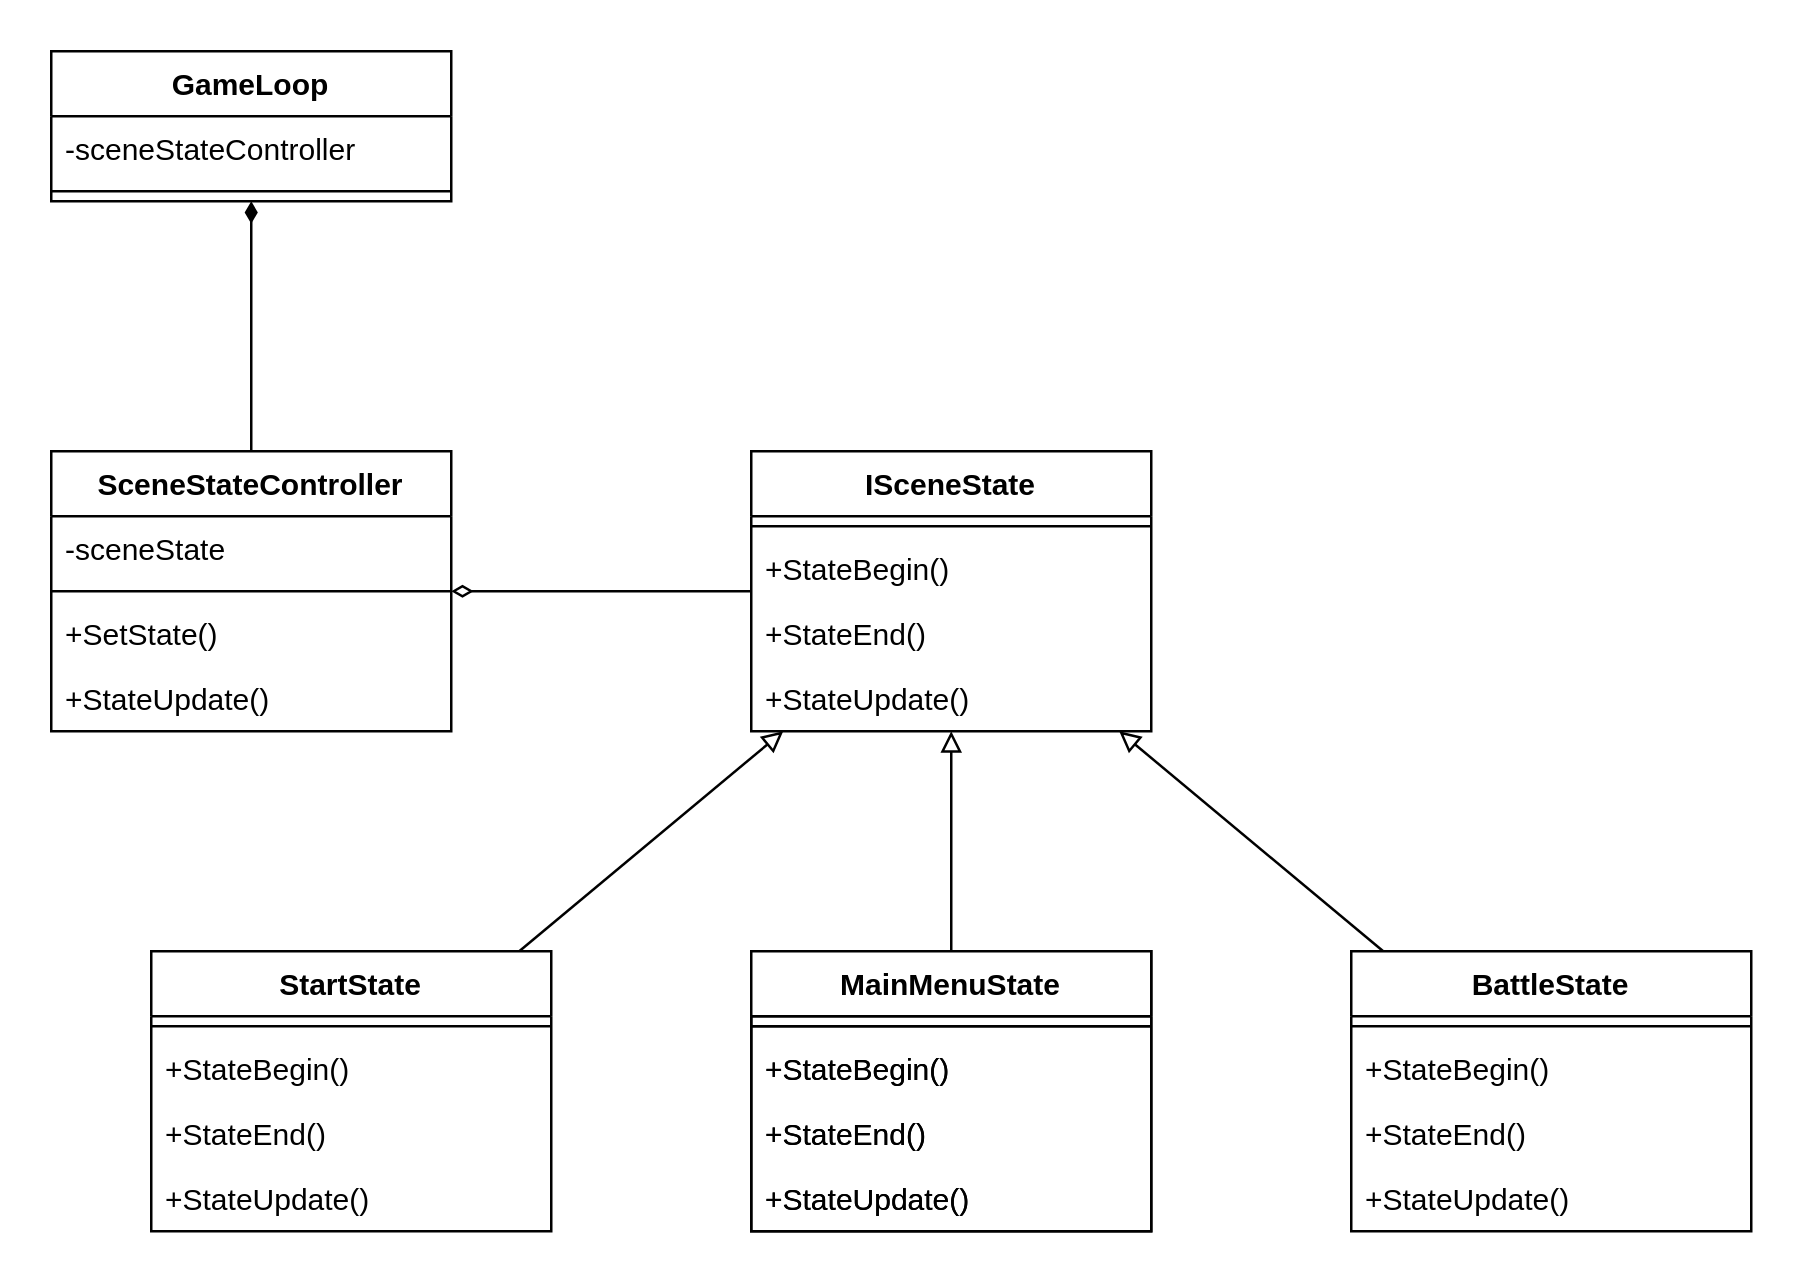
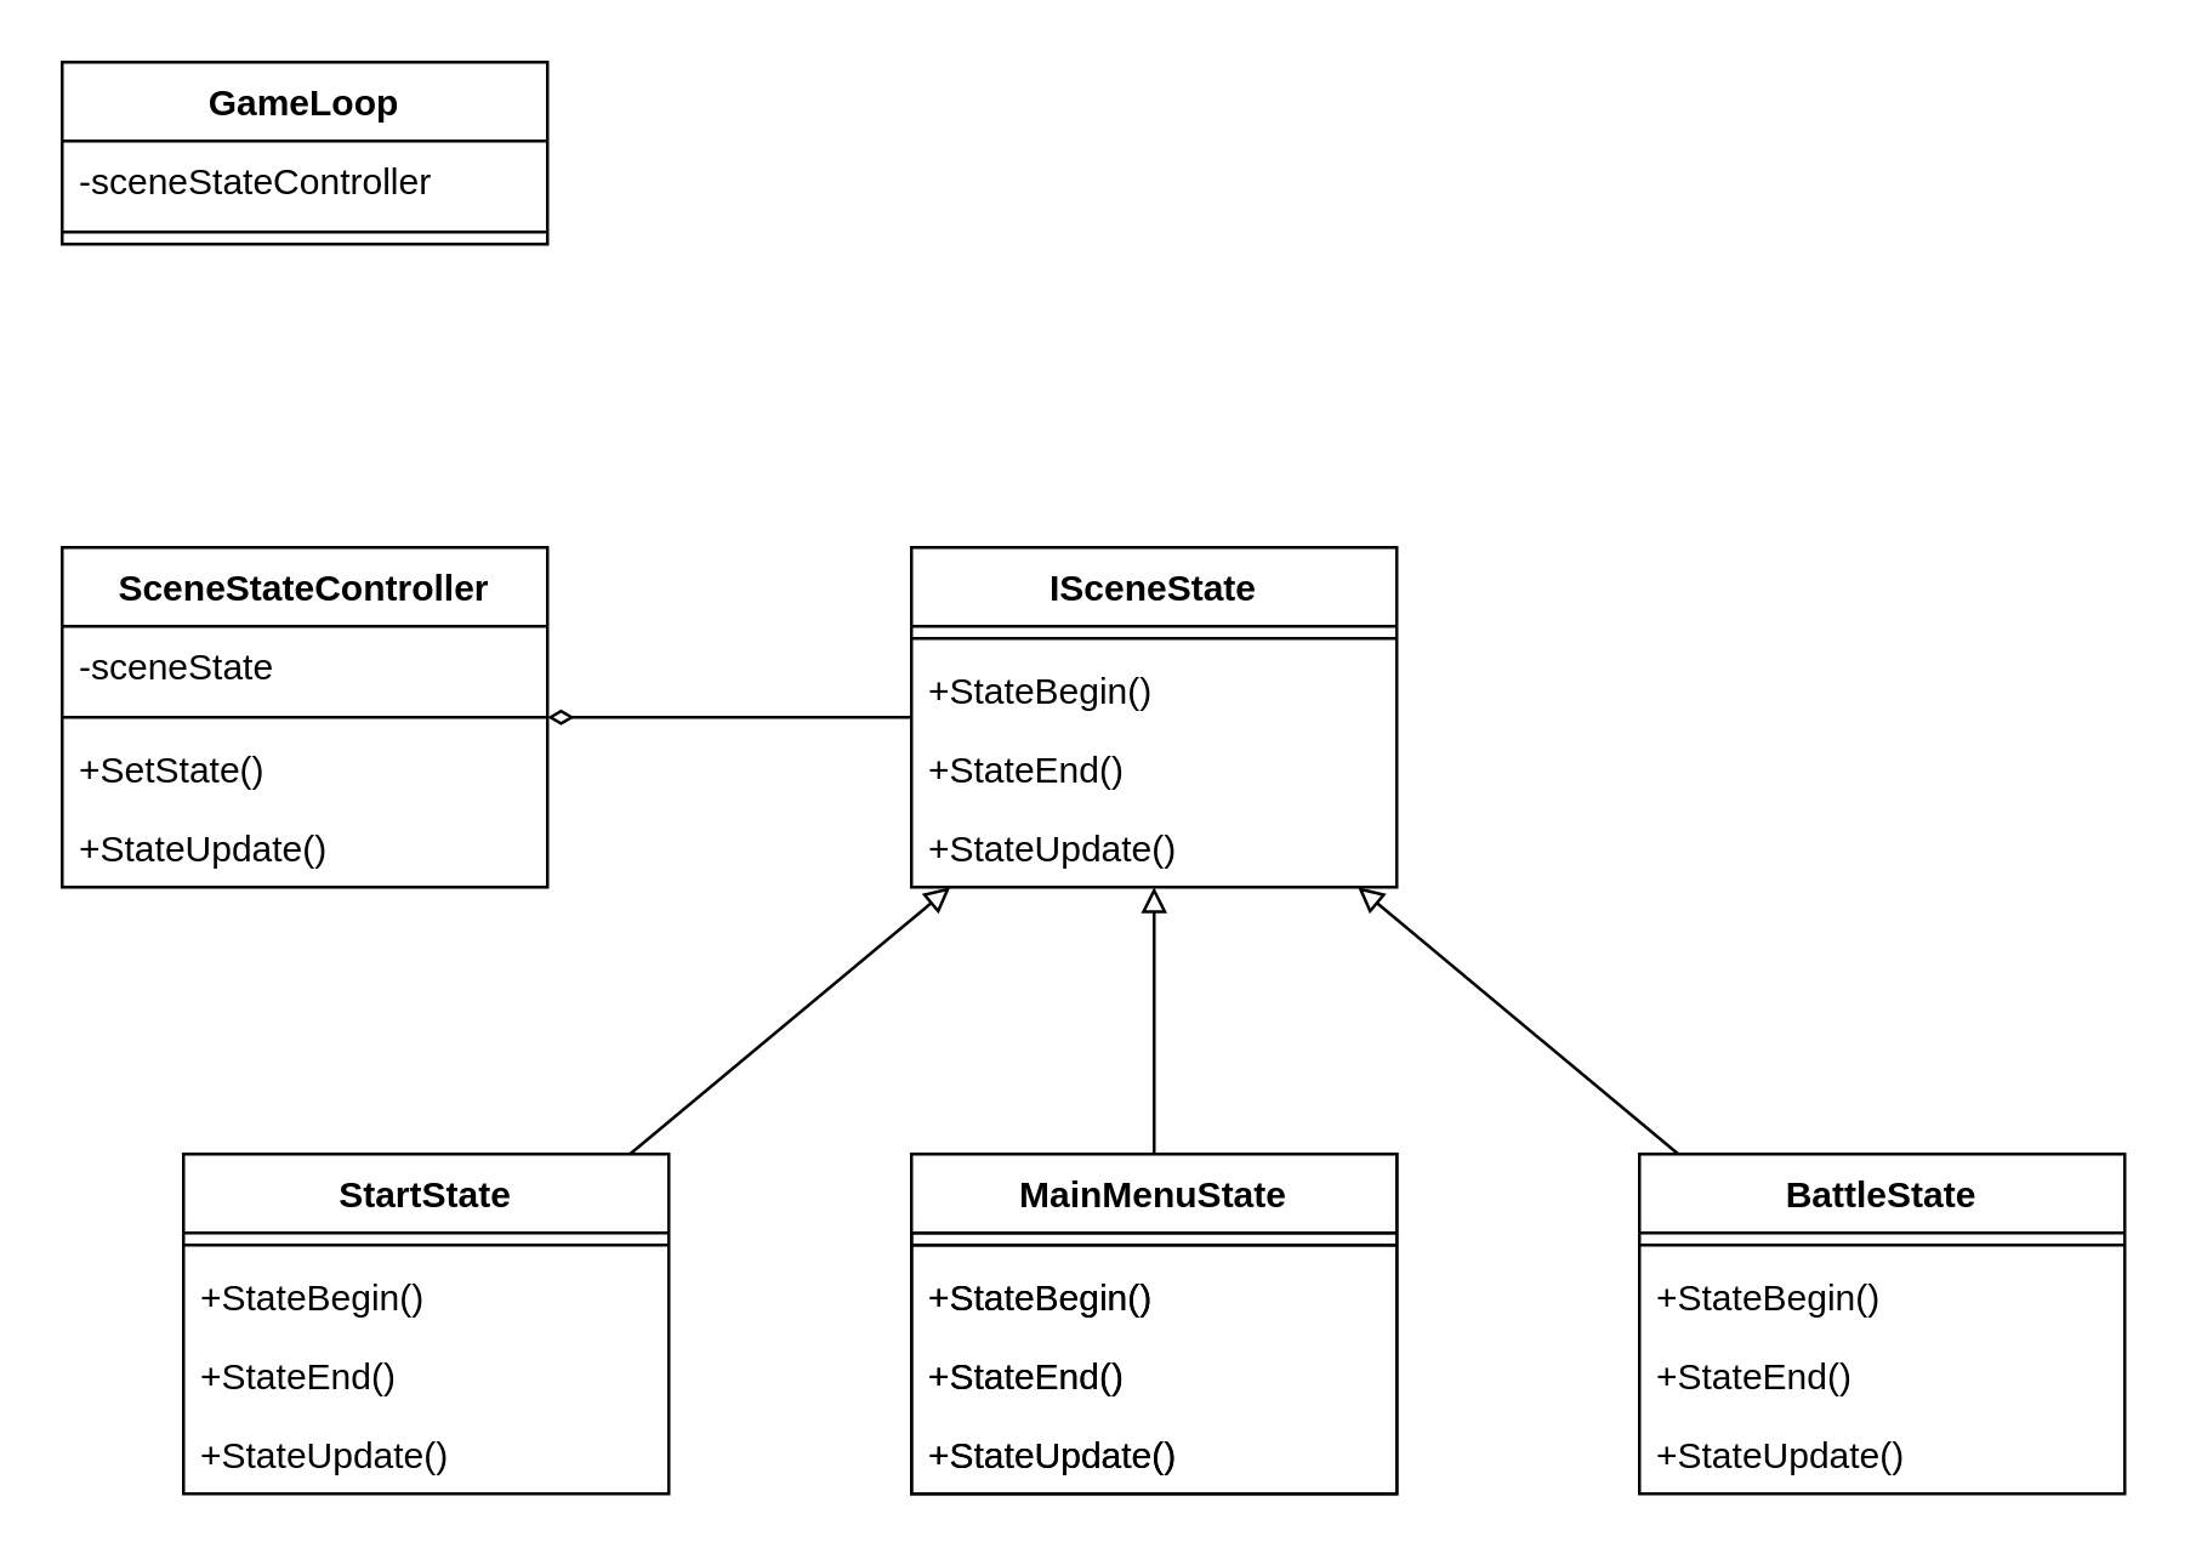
  <mxCell id="0" />
  <mxCell id="1" parent="0" />
  <mxCell id="2" value="GameLoop" style="swimlane;fontStyle=1;align=center;verticalAlign=top;childLayout=stackLayout;horizontal=1;startSize=26;horizontalStack=0;resizeParent=1;resizeParentMax=0;resizeLast=0;collapsible=1;marginBottom=0;whiteSpace=wrap;html=1;" vertex="1" parent="1"><mxGeometry x="20" y="20" width="160" height="60" as="geometry" /></mxCell>
  <mxCell id="3" value="-sceneStateController" style="text;strokeColor=none;fillColor=none;align=left;verticalAlign=top;spacingLeft=4;spacingRight=4;overflow=hidden;rotatable=0;points=[[0,0.5],[1,0.5]];portConstraint=eastwest;whiteSpace=wrap;html=1;" vertex="1" parent="2"><mxGeometry y="26" width="160" height="26" as="geometry" /></mxCell>
  <mxCell id="4" value="" style="line;strokeWidth=1;fillColor=none;align=left;verticalAlign=middle;spacingTop=-1;spacingLeft=3;spacingRight=3;rotatable=0;labelPosition=right;points=[];portConstraint=eastwest;strokeColor=inherit;" vertex="1" parent="2"><mxGeometry y="52" width="160" height="8" as="geometry" /></mxCell>
- <mxCell id="5" style="edgeStyle=none;rounded=0;orthogonalLoop=1;jettySize=auto;html=1;endArrow=diamondThin;endFill=1;" edge="1" parent="1" source="6" target="2"><mxGeometry relative="1" as="geometry" /></mxCell>
  <mxCell id="6" value="SceneStateController" style="swimlane;fontStyle=1;align=center;verticalAlign=top;childLayout=stackLayout;horizontal=1;startSize=26;horizontalStack=0;resizeParent=1;resizeParentMax=0;resizeLast=0;collapsible=1;marginBottom=0;whiteSpace=wrap;html=1;" vertex="1" parent="1"><mxGeometry x="20" y="180" width="160" height="112" as="geometry" /></mxCell>
  <mxCell id="7" value="-sceneState" style="text;strokeColor=none;fillColor=none;align=left;verticalAlign=top;spacingLeft=4;spacingRight=4;overflow=hidden;rotatable=0;points=[[0,0.5],[1,0.5]];portConstraint=eastwest;whiteSpace=wrap;html=1;" vertex="1" parent="6"><mxGeometry y="26" width="160" height="26" as="geometry" /></mxCell>
  <mxCell id="8" value="" style="line;strokeWidth=1;fillColor=none;align=left;verticalAlign=middle;spacingTop=-1;spacingLeft=3;spacingRight=3;rotatable=0;labelPosition=right;points=[];portConstraint=eastwest;strokeColor=inherit;" vertex="1" parent="6"><mxGeometry y="52" width="160" height="8" as="geometry" /></mxCell>
  <mxCell id="9" value="+SetState()" style="text;strokeColor=none;fillColor=none;align=left;verticalAlign=top;spacingLeft=4;spacingRight=4;overflow=hidden;rotatable=0;points=[[0,0.5],[1,0.5]];portConstraint=eastwest;whiteSpace=wrap;html=1;" vertex="1" parent="6"><mxGeometry y="60" width="160" height="26" as="geometry" /></mxCell>
  <mxCell id="10" value="+StateUpdate()" style="text;strokeColor=none;fillColor=none;align=left;verticalAlign=top;spacingLeft=4;spacingRight=4;overflow=hidden;rotatable=0;points=[[0,0.5],[1,0.5]];portConstraint=eastwest;whiteSpace=wrap;html=1;" vertex="1" parent="6"><mxGeometry y="86" width="160" height="26" as="geometry" /></mxCell>
  <mxCell id="11" style="edgeStyle=none;rounded=0;orthogonalLoop=1;jettySize=auto;html=1;endArrow=diamondThin;endFill=0;" edge="1" parent="1" source="12" target="6"><mxGeometry relative="1" as="geometry" /></mxCell>
  <mxCell id="12" value="ISceneState" style="swimlane;fontStyle=1;align=center;verticalAlign=top;childLayout=stackLayout;horizontal=1;startSize=26;horizontalStack=0;resizeParent=1;resizeParentMax=0;resizeLast=0;collapsible=1;marginBottom=0;whiteSpace=wrap;html=1;" vertex="1" parent="1"><mxGeometry x="300" y="180" width="160" height="112" as="geometry" /></mxCell>
  <mxCell id="13" value="" style="line;strokeWidth=1;fillColor=none;align=left;verticalAlign=middle;spacingTop=-1;spacingLeft=3;spacingRight=3;rotatable=0;labelPosition=right;points=[];portConstraint=eastwest;strokeColor=inherit;" vertex="1" parent="12"><mxGeometry y="26" width="160" height="8" as="geometry" /></mxCell>
  <mxCell id="14" value="+StateBegin()" style="text;strokeColor=none;fillColor=none;align=left;verticalAlign=top;spacingLeft=4;spacingRight=4;overflow=hidden;rotatable=0;points=[[0,0.5],[1,0.5]];portConstraint=eastwest;whiteSpace=wrap;html=1;" vertex="1" parent="12"><mxGeometry y="34" width="160" height="26" as="geometry" /></mxCell>
  <mxCell id="15" value="+StateEnd()" style="text;strokeColor=none;fillColor=none;align=left;verticalAlign=top;spacingLeft=4;spacingRight=4;overflow=hidden;rotatable=0;points=[[0,0.5],[1,0.5]];portConstraint=eastwest;whiteSpace=wrap;html=1;" vertex="1" parent="12"><mxGeometry y="60" width="160" height="26" as="geometry" /></mxCell>
  <mxCell id="16" value="+StateUpdate()" style="text;strokeColor=none;fillColor=none;align=left;verticalAlign=top;spacingLeft=4;spacingRight=4;overflow=hidden;rotatable=0;points=[[0,0.5],[1,0.5]];portConstraint=eastwest;whiteSpace=wrap;html=1;" vertex="1" parent="12"><mxGeometry y="86" width="160" height="26" as="geometry" /></mxCell>
  <mxCell id="17" value="ISceneState" style="swimlane;fontStyle=1;align=center;verticalAlign=top;childLayout=stackLayout;horizontal=1;startSize=26;horizontalStack=0;resizeParent=1;resizeParentMax=0;resizeLast=0;collapsible=1;marginBottom=0;whiteSpace=wrap;html=1;" vertex="1" parent="1"><mxGeometry x="300" y="380" width="160" height="112" as="geometry" /></mxCell>
  <mxCell id="18" value="" style="line;strokeWidth=1;fillColor=none;align=left;verticalAlign=middle;spacingTop=-1;spacingLeft=3;spacingRight=3;rotatable=0;labelPosition=right;points=[];portConstraint=eastwest;strokeColor=inherit;" vertex="1" parent="17"><mxGeometry y="26" width="160" height="8" as="geometry" /></mxCell>
  <mxCell id="19" value="+StateBegin()" style="text;strokeColor=none;fillColor=none;align=left;verticalAlign=top;spacingLeft=4;spacingRight=4;overflow=hidden;rotatable=0;points=[[0,0.5],[1,0.5]];portConstraint=eastwest;whiteSpace=wrap;html=1;" vertex="1" parent="17"><mxGeometry y="34" width="160" height="26" as="geometry" /></mxCell>
  <mxCell id="20" value="+StateEnd()" style="text;strokeColor=none;fillColor=none;align=left;verticalAlign=top;spacingLeft=4;spacingRight=4;overflow=hidden;rotatable=0;points=[[0,0.5],[1,0.5]];portConstraint=eastwest;whiteSpace=wrap;html=1;" vertex="1" parent="17"><mxGeometry y="60" width="160" height="26" as="geometry" /></mxCell>
  <mxCell id="21" value="+StateUpdate()" style="text;strokeColor=none;fillColor=none;align=left;verticalAlign=top;spacingLeft=4;spacingRight=4;overflow=hidden;rotatable=0;points=[[0,0.5],[1,0.5]];portConstraint=eastwest;whiteSpace=wrap;html=1;" vertex="1" parent="17"><mxGeometry y="86" width="160" height="26" as="geometry" /></mxCell>
  <mxCell id="22" style="edgeStyle=none;rounded=0;orthogonalLoop=1;jettySize=auto;html=1;endArrow=block;endFill=0;" edge="1" parent="1" source="23" target="12"><mxGeometry relative="1" as="geometry" /></mxCell>
  <mxCell id="23" value="BattleState" style="swimlane;fontStyle=1;align=center;verticalAlign=top;childLayout=stackLayout;horizontal=1;startSize=26;horizontalStack=0;resizeParent=1;resizeParentMax=0;resizeLast=0;collapsible=1;marginBottom=0;whiteSpace=wrap;html=1;" vertex="1" parent="1"><mxGeometry x="540" y="380" width="160" height="112" as="geometry" /></mxCell>
  <mxCell id="24" value="" style="line;strokeWidth=1;fillColor=none;align=left;verticalAlign=middle;spacingTop=-1;spacingLeft=3;spacingRight=3;rotatable=0;labelPosition=right;points=[];portConstraint=eastwest;strokeColor=inherit;" vertex="1" parent="23"><mxGeometry y="26" width="160" height="8" as="geometry" /></mxCell>
  <mxCell id="25" value="+StateBegin()" style="text;strokeColor=none;fillColor=none;align=left;verticalAlign=top;spacingLeft=4;spacingRight=4;overflow=hidden;rotatable=0;points=[[0,0.5],[1,0.5]];portConstraint=eastwest;whiteSpace=wrap;html=1;" vertex="1" parent="23"><mxGeometry y="34" width="160" height="26" as="geometry" /></mxCell>
  <mxCell id="26" value="+StateEnd()" style="text;strokeColor=none;fillColor=none;align=left;verticalAlign=top;spacingLeft=4;spacingRight=4;overflow=hidden;rotatable=0;points=[[0,0.5],[1,0.5]];portConstraint=eastwest;whiteSpace=wrap;html=1;" vertex="1" parent="23"><mxGeometry y="60" width="160" height="26" as="geometry" /></mxCell>
  <mxCell id="27" value="+StateUpdate()" style="text;strokeColor=none;fillColor=none;align=left;verticalAlign=top;spacingLeft=4;spacingRight=4;overflow=hidden;rotatable=0;points=[[0,0.5],[1,0.5]];portConstraint=eastwest;whiteSpace=wrap;html=1;" vertex="1" parent="23"><mxGeometry y="86" width="160" height="26" as="geometry" /></mxCell>
  <mxCell id="28" style="edgeStyle=none;rounded=0;orthogonalLoop=1;jettySize=auto;html=1;endArrow=block;endFill=0;" edge="1" parent="1" source="29" target="12"><mxGeometry relative="1" as="geometry" /></mxCell>
  <mxCell id="29" value="MainMenuState" style="swimlane;fontStyle=1;align=center;verticalAlign=top;childLayout=stackLayout;horizontal=1;startSize=26;horizontalStack=0;resizeParent=1;resizeParentMax=0;resizeLast=0;collapsible=1;marginBottom=0;whiteSpace=wrap;html=1;" vertex="1" parent="1"><mxGeometry x="300" y="380" width="160" height="112" as="geometry" /></mxCell>
  <mxCell id="30" value="" style="line;strokeWidth=1;fillColor=none;align=left;verticalAlign=middle;spacingTop=-1;spacingLeft=3;spacingRight=3;rotatable=0;labelPosition=right;points=[];portConstraint=eastwest;strokeColor=inherit;" vertex="1" parent="29"><mxGeometry y="26" width="160" height="8" as="geometry" /></mxCell>
  <mxCell id="31" value="+StateBegin()" style="text;strokeColor=none;fillColor=none;align=left;verticalAlign=top;spacingLeft=4;spacingRight=4;overflow=hidden;rotatable=0;points=[[0,0.5],[1,0.5]];portConstraint=eastwest;whiteSpace=wrap;html=1;" vertex="1" parent="29"><mxGeometry y="34" width="160" height="26" as="geometry" /></mxCell>
  <mxCell id="32" value="+StateEnd()" style="text;strokeColor=none;fillColor=none;align=left;verticalAlign=top;spacingLeft=4;spacingRight=4;overflow=hidden;rotatable=0;points=[[0,0.5],[1,0.5]];portConstraint=eastwest;whiteSpace=wrap;html=1;" vertex="1" parent="29"><mxGeometry y="60" width="160" height="26" as="geometry" /></mxCell>
  <mxCell id="33" value="+StateUpdate()" style="text;strokeColor=none;fillColor=none;align=left;verticalAlign=top;spacingLeft=4;spacingRight=4;overflow=hidden;rotatable=0;points=[[0,0.5],[1,0.5]];portConstraint=eastwest;whiteSpace=wrap;html=1;" vertex="1" parent="29"><mxGeometry y="86" width="160" height="26" as="geometry" /></mxCell>
  <mxCell id="34" style="edgeStyle=none;rounded=0;orthogonalLoop=1;jettySize=auto;html=1;endArrow=block;endFill=0;" edge="1" parent="1" source="35" target="12"><mxGeometry relative="1" as="geometry" /></mxCell>
  <mxCell id="35" value="StartState" style="swimlane;fontStyle=1;align=center;verticalAlign=top;childLayout=stackLayout;horizontal=1;startSize=26;horizontalStack=0;resizeParent=1;resizeParentMax=0;resizeLast=0;collapsible=1;marginBottom=0;whiteSpace=wrap;html=1;" vertex="1" parent="1"><mxGeometry x="60" y="380" width="160" height="112" as="geometry" /></mxCell>
  <mxCell id="36" value="" style="line;strokeWidth=1;fillColor=none;align=left;verticalAlign=middle;spacingTop=-1;spacingLeft=3;spacingRight=3;rotatable=0;labelPosition=right;points=[];portConstraint=eastwest;strokeColor=inherit;" vertex="1" parent="35"><mxGeometry y="26" width="160" height="8" as="geometry" /></mxCell>
  <mxCell id="37" value="+StateBegin()" style="text;strokeColor=none;fillColor=none;align=left;verticalAlign=top;spacingLeft=4;spacingRight=4;overflow=hidden;rotatable=0;points=[[0,0.5],[1,0.5]];portConstraint=eastwest;whiteSpace=wrap;html=1;" vertex="1" parent="35"><mxGeometry y="34" width="160" height="26" as="geometry" /></mxCell>
  <mxCell id="38" value="+StateEnd()" style="text;strokeColor=none;fillColor=none;align=left;verticalAlign=top;spacingLeft=4;spacingRight=4;overflow=hidden;rotatable=0;points=[[0,0.5],[1,0.5]];portConstraint=eastwest;whiteSpace=wrap;html=1;" vertex="1" parent="35"><mxGeometry y="60" width="160" height="26" as="geometry" /></mxCell>
  <mxCell id="39" value="+StateUpdate()" style="text;strokeColor=none;fillColor=none;align=left;verticalAlign=top;spacingLeft=4;spacingRight=4;overflow=hidden;rotatable=0;points=[[0,0.5],[1,0.5]];portConstraint=eastwest;whiteSpace=wrap;html=1;" vertex="1" parent="35"><mxGeometry y="86" width="160" height="26" as="geometry" /></mxCell>
